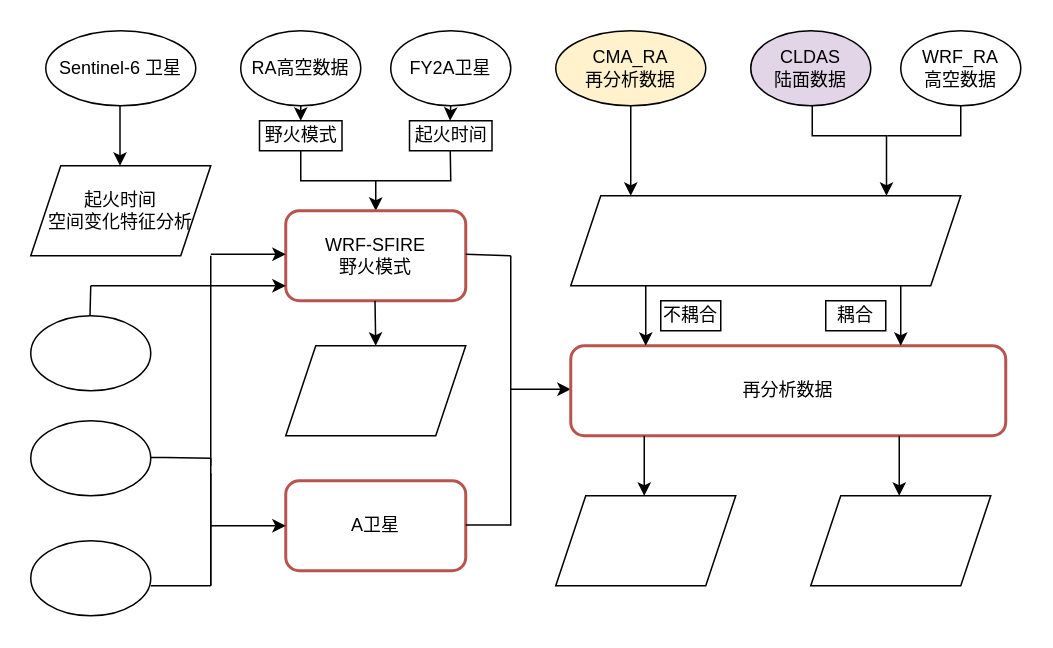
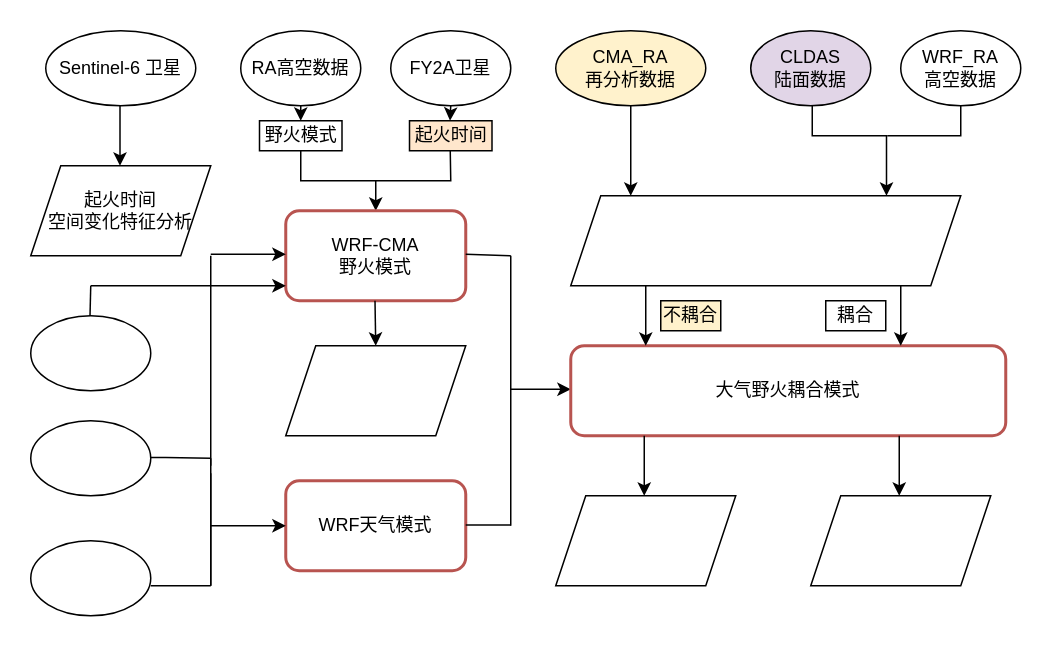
  <mxCell id="0" />
  <mxCell id="1" parent="0" />
  <mxCell id="2" value="Sentinel-6 卫星" style="ellipse;whiteSpace=wrap;html=1;" parent="1" vertex="1"><mxGeometry x="30" y="20" width="100" height="50" as="geometry" /></mxCell>
  <mxCell id="3" value="FY2A卫星" style="ellipse;whiteSpace=wrap;html=1;" parent="1" vertex="1"><mxGeometry x="260" y="20" width="80" height="50" as="geometry" /></mxCell>
  <mxCell id="4" value="RA高空数据" style="ellipse;whiteSpace=wrap;html=1;" parent="1" vertex="1"><mxGeometry x="160" y="20" width="80" height="50" as="geometry" /></mxCell>
  <mxCell id="5" value="" style="endArrow=classic;html=1;rounded=0;exitX=0.5;exitY=1;exitDx=0;exitDy=0;" parent="1" edge="1"><mxGeometry width="50" height="50" relative="1" as="geometry"><mxPoint x="200" y="100" as="sourcePoint" /><mxPoint x="250" y="140" as="targetPoint" /><Array as="points"><mxPoint x="200" y="120" /><mxPoint x="250" y="120" /></Array></mxGeometry></mxCell>
  <mxCell id="6" value="" style="endArrow=none;html=1;rounded=0;" parent="1" edge="1"><mxGeometry width="50" height="50" relative="1" as="geometry"><mxPoint x="250" y="120" as="sourcePoint" /><mxPoint x="299.5" y="90" as="targetPoint" /><Array as="points"><mxPoint x="300" y="120" /></Array></mxGeometry></mxCell>
- <mxCell id="7" value="WRF-SFIRE&lt;br&gt;野火模式" style="rounded=1;whiteSpace=wrap;html=1;fillColor=none;strokeColor=#B85450;strokeWidth=2;" parent="1" vertex="1"><mxGeometry x="190" y="140" width="120" height="60" as="geometry" /></mxCell>
+ <mxCell id="7" value="WRF-CMA&lt;br&gt;野火模式" style="rounded=1;whiteSpace=wrap;html=1;fillColor=none;strokeColor=#B85450;strokeWidth=2;" parent="1" vertex="1"><mxGeometry x="190" y="140" width="120" height="60" as="geometry" /></mxCell>
  <mxCell id="8" value="" style="endArrow=classic;html=1;rounded=0;" parent="1" edge="1"><mxGeometry width="50" height="50" relative="1" as="geometry"><mxPoint x="79.5" y="70" as="sourcePoint" /><mxPoint x="79.5" y="110" as="targetPoint" /></mxGeometry></mxCell>
  <mxCell id="9" value="起火时间&lt;br&gt;空间变化特征分析" style="shape=parallelogram;perimeter=parallelogramPerimeter;whiteSpace=wrap;html=1;fixedSize=1;" parent="1" vertex="1"><mxGeometry x="20" y="110" width="120" height="60" as="geometry" /></mxCell>
  <mxCell id="10" value="" style="ellipse;whiteSpace=wrap;html=1;" parent="1" vertex="1"><mxGeometry x="20" y="210" width="80" height="50" as="geometry" /></mxCell>
  <mxCell id="11" value="" style="ellipse;whiteSpace=wrap;html=1;" parent="1" vertex="1"><mxGeometry x="20" y="360" width="80" height="50" as="geometry" /></mxCell>
  <mxCell id="12" value="" style="ellipse;whiteSpace=wrap;html=1;" parent="1" vertex="1"><mxGeometry x="20" y="280" width="80" height="50" as="geometry" /></mxCell>
  <mxCell id="13" value="" style="endArrow=none;html=1;rounded=0;" parent="1" edge="1"><mxGeometry width="50" height="50" relative="1" as="geometry"><mxPoint x="140" y="390" as="sourcePoint" /><mxPoint x="140" y="345" as="targetPoint" /><Array as="points"><mxPoint x="140" y="305" /></Array></mxGeometry></mxCell>
  <mxCell id="14" value="" style="endArrow=none;html=1;rounded=0;" parent="1" edge="1"><mxGeometry width="50" height="50" relative="1" as="geometry"><mxPoint x="100" y="390" as="sourcePoint" /><mxPoint x="140" y="390" as="targetPoint" /></mxGeometry></mxCell>
- <mxCell id="15" value="A卫星" style="rounded=1;whiteSpace=wrap;html=1;fillColor=none;strokeColor=#B85450;strokeWidth=2;" parent="1" vertex="1"><mxGeometry x="190" y="320" width="120" height="60" as="geometry" /></mxCell>
+ <mxCell id="15" value="WRF天气模式" style="rounded=1;whiteSpace=wrap;html=1;fillColor=none;strokeColor=#B85450;strokeWidth=2;" parent="1" vertex="1"><mxGeometry x="190" y="320" width="120" height="60" as="geometry" /></mxCell>
  <mxCell id="16" value="" style="endArrow=none;html=1;rounded=0;" parent="1" edge="1"><mxGeometry width="50" height="50" relative="1" as="geometry"><mxPoint x="100" y="304.5" as="sourcePoint" /><mxPoint x="140" y="305" as="targetPoint" /><Array as="points"><mxPoint x="110" y="304.5" /></Array></mxGeometry></mxCell>
  <mxCell id="17" value="" style="endArrow=none;html=1;rounded=0;" parent="1" edge="1"><mxGeometry width="50" height="50" relative="1" as="geometry"><mxPoint x="140" y="390" as="sourcePoint" /><mxPoint x="140" y="315" as="targetPoint" /><Array as="points"><mxPoint x="140" y="345" /></Array></mxGeometry></mxCell>
  <mxCell id="18" value="" style="endArrow=classic;html=1;rounded=0;entryX=0;entryY=0.5;entryDx=0;entryDy=0;" parent="1" edge="1"><mxGeometry width="50" height="50" relative="1" as="geometry"><mxPoint x="180" y="169" as="sourcePoint" /><mxPoint x="190" y="169.5" as="targetPoint" /><Array as="points"><mxPoint x="140" y="169" /><mxPoint x="190" y="169" /></Array></mxGeometry></mxCell>
  <mxCell id="19" value="" style="endArrow=classic;html=1;rounded=0;entryX=0;entryY=0.5;entryDx=0;entryDy=0;" parent="1" edge="1"><mxGeometry width="50" height="50" relative="1" as="geometry"><mxPoint x="180" y="350" as="sourcePoint" /><mxPoint x="190" y="350.5" as="targetPoint" /><Array as="points"><mxPoint x="140" y="350" /><mxPoint x="190" y="350" /></Array></mxGeometry></mxCell>
  <mxCell id="20" value="" style="endArrow=none;html=1;rounded=0;" parent="1" edge="1"><mxGeometry width="50" height="50" relative="1" as="geometry"><mxPoint x="140" y="310" as="sourcePoint" /><mxPoint x="140" y="170" as="targetPoint" /></mxGeometry></mxCell>
  <mxCell id="21" value="" style="endArrow=classic;html=1;rounded=0;" parent="1" edge="1"><mxGeometry width="50" height="50" relative="1" as="geometry"><mxPoint x="60" y="190" as="sourcePoint" /><mxPoint x="190" y="190" as="targetPoint" /></mxGeometry></mxCell>
  <mxCell id="22" value="" style="endArrow=none;html=1;rounded=0;" parent="1" edge="1"><mxGeometry width="50" height="50" relative="1" as="geometry"><mxPoint x="59.5" y="210" as="sourcePoint" /><mxPoint x="60" y="190" as="targetPoint" /></mxGeometry></mxCell>
  <mxCell id="23" value="" style="endArrow=classic;html=1;rounded=0;" parent="1" edge="1"><mxGeometry width="50" height="50" relative="1" as="geometry"><mxPoint x="249.5" y="200" as="sourcePoint" /><mxPoint x="250" y="230" as="targetPoint" /></mxGeometry></mxCell>
  <mxCell id="24" value="" style="shape=parallelogram;perimeter=parallelogramPerimeter;whiteSpace=wrap;html=1;fixedSize=1;" parent="1" vertex="1"><mxGeometry x="190" y="230" width="120" height="60" as="geometry" /></mxCell>
  <mxCell id="25" value="" style="endArrow=none;html=1;rounded=0;" parent="1" edge="1"><mxGeometry width="50" height="50" relative="1" as="geometry"><mxPoint x="310" y="169" as="sourcePoint" /><mxPoint x="340" y="170" as="targetPoint" /></mxGeometry></mxCell>
  <mxCell id="26" value="" style="endArrow=none;html=1;rounded=0;" parent="1" edge="1"><mxGeometry width="50" height="50" relative="1" as="geometry"><mxPoint x="310" y="349.5" as="sourcePoint" /><mxPoint x="340" y="349.5" as="targetPoint" /></mxGeometry></mxCell>
  <mxCell id="27" value="" style="endArrow=none;html=1;rounded=0;" parent="1" edge="1"><mxGeometry width="50" height="50" relative="1" as="geometry"><mxPoint x="340" y="350" as="sourcePoint" /><mxPoint x="340" y="170" as="targetPoint" /></mxGeometry></mxCell>
  <mxCell id="28" value="" style="endArrow=classic;html=1;rounded=0;" parent="1" edge="1"><mxGeometry width="50" height="50" relative="1" as="geometry"><mxPoint x="340" y="259" as="sourcePoint" /><mxPoint x="380" y="259" as="targetPoint" /></mxGeometry></mxCell>
- <mxCell id="29" value="再分析数据" style="rounded=1;whiteSpace=wrap;html=1;fillColor=none;strokeColor=#B85450;strokeWidth=2;" parent="1" vertex="1"><mxGeometry x="380" y="230" width="290" height="60" as="geometry" /></mxCell>
+ <mxCell id="29" value="大气野火耦合模式" style="rounded=1;whiteSpace=wrap;html=1;fillColor=none;strokeColor=#B85450;strokeWidth=2;" parent="1" vertex="1"><mxGeometry x="380" y="230" width="290" height="60" as="geometry" /></mxCell>
  <mxCell id="30" value="CMA_RA&lt;br&gt;再分析数据" style="ellipse;whiteSpace=wrap;html=1;fillColor=#fff2cc;" parent="1" vertex="1"><mxGeometry x="370" y="20" width="100" height="50" as="geometry" /></mxCell>
  <mxCell id="31" value="WRF_RA&lt;br style=&quot;border-color: var(--border-color);&quot;&gt;高空数据" style="ellipse;whiteSpace=wrap;html=1;" parent="1" vertex="1"><mxGeometry x="600" y="20" width="80" height="50" as="geometry" /></mxCell>
  <mxCell id="32" value="CLDAS&lt;br&gt;陆面数据" style="ellipse;whiteSpace=wrap;html=1;fillColor=#e1d5e7;" parent="1" vertex="1"><mxGeometry x="500" y="20" width="80" height="50" as="geometry" /></mxCell>
  <mxCell id="33" value="" style="endArrow=classic;html=1;rounded=0;" parent="1" edge="1"><mxGeometry width="50" height="50" relative="1" as="geometry"><mxPoint x="541" y="70" as="sourcePoint" /><mxPoint x="590.5" y="130" as="targetPoint" /><Array as="points"><mxPoint x="541" y="90" /><mxPoint x="590.5" y="90" /></Array></mxGeometry></mxCell>
  <mxCell id="34" value="" style="endArrow=none;html=1;rounded=0;" parent="1" edge="1"><mxGeometry width="50" height="50" relative="1" as="geometry"><mxPoint x="591" y="90" as="sourcePoint" /><mxPoint x="640" y="70" as="targetPoint" /><Array as="points"><mxPoint x="640" y="90" /></Array></mxGeometry></mxCell>
  <mxCell id="35" value="" style="endArrow=classic;html=1;rounded=0;" parent="1" edge="1"><mxGeometry width="50" height="50" relative="1" as="geometry"><mxPoint x="420" y="70" as="sourcePoint" /><mxPoint x="420" y="130" as="targetPoint" /></mxGeometry></mxCell>
  <mxCell id="36" value="" style="shape=parallelogram;perimeter=parallelogramPerimeter;whiteSpace=wrap;html=1;fixedSize=1;" parent="1" vertex="1"><mxGeometry x="380" y="130" width="260" height="60" as="geometry" /></mxCell>
  <mxCell id="37" value="" style="endArrow=classic;html=1;rounded=0;" parent="1" edge="1"><mxGeometry width="50" height="50" relative="1" as="geometry"><mxPoint x="430" y="190" as="sourcePoint" /><mxPoint x="430" y="230" as="targetPoint" /></mxGeometry></mxCell>
  <mxCell id="38" value="" style="endArrow=classic;html=1;rounded=0;" parent="1" edge="1"><mxGeometry width="50" height="50" relative="1" as="geometry"><mxPoint x="600" y="190" as="sourcePoint" /><mxPoint x="600" y="230" as="targetPoint" /></mxGeometry></mxCell>
  <mxCell id="39" value="" style="endArrow=classic;html=1;rounded=0;" parent="1" edge="1"><mxGeometry width="50" height="50" relative="1" as="geometry"><mxPoint x="429" y="290" as="sourcePoint" /><mxPoint x="429" y="330" as="targetPoint" /></mxGeometry></mxCell>
  <mxCell id="40" value="" style="endArrow=classic;html=1;rounded=0;" parent="1" edge="1"><mxGeometry width="50" height="50" relative="1" as="geometry"><mxPoint x="599" y="290" as="sourcePoint" /><mxPoint x="599" y="330" as="targetPoint" /></mxGeometry></mxCell>
  <mxCell id="41" value="" style="shape=parallelogram;perimeter=parallelogramPerimeter;whiteSpace=wrap;html=1;fixedSize=1;" parent="1" vertex="1"><mxGeometry x="370" y="330" width="120" height="60" as="geometry" /></mxCell>
  <mxCell id="42" value="" style="shape=parallelogram;perimeter=parallelogramPerimeter;whiteSpace=wrap;html=1;fixedSize=1;" parent="1" vertex="1"><mxGeometry x="540" y="330" width="120" height="60" as="geometry" /></mxCell>
- <mxCell id="43" value="不耦合" style="rounded=0;whiteSpace=wrap;html=1;" parent="1" vertex="1"><mxGeometry x="440" y="200" width="40" height="20" as="geometry" /></mxCell>
+ <mxCell id="43" value="不耦合" style="rounded=0;whiteSpace=wrap;html=1;fillColor=#fff2cc;" parent="1" vertex="1"><mxGeometry x="440" y="200" width="40" height="20" as="geometry" /></mxCell>
  <mxCell id="44" value="耦合" style="rounded=0;whiteSpace=wrap;html=1;" parent="1" vertex="1"><mxGeometry x="550" y="200" width="40" height="20" as="geometry" /></mxCell>
  <mxCell id="45" value="" style="endArrow=classic;html=1;rounded=0;exitX=0.5;exitY=1;exitDx=0;exitDy=0;" edge="1" parent="1" source="4"><mxGeometry width="50" height="50" relative="1" as="geometry"><mxPoint x="200" y="70" as="sourcePoint" /><mxPoint x="200" y="80" as="targetPoint" /><Array as="points" /></mxGeometry></mxCell>
  <mxCell id="46" value="" style="endArrow=classic;html=1;rounded=0;" edge="1" parent="1"><mxGeometry width="50" height="50" relative="1" as="geometry"><mxPoint x="300" y="70" as="sourcePoint" /><mxPoint x="299.5" y="80" as="targetPoint" /></mxGeometry></mxCell>
  <mxCell id="47" value="野火模式" style="rounded=0;whiteSpace=wrap;html=1;" vertex="1" parent="1"><mxGeometry x="172.5" y="80" width="55" height="20" as="geometry" /></mxCell>
- <mxCell id="48" value="起火时间" style="rounded=0;whiteSpace=wrap;html=1;" vertex="1" parent="1"><mxGeometry x="272.5" y="80" width="55" height="20" as="geometry" /></mxCell>
+ <mxCell id="48" value="起火时间" style="rounded=0;whiteSpace=wrap;html=1;fillColor=#ffe6cc;" vertex="1" parent="1"><mxGeometry x="272.5" y="80" width="55" height="20" as="geometry" /></mxCell>
